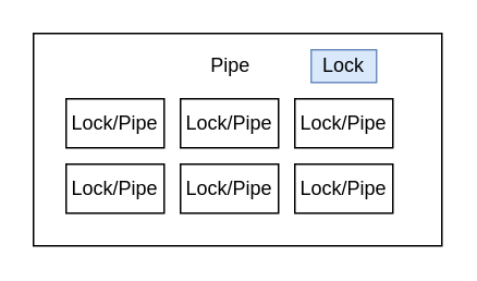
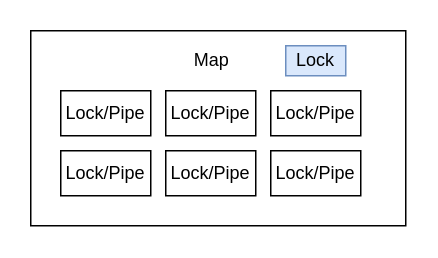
  <mxCell id="0" />
  <mxCell id="1" parent="0" />
  <mxCell id="2" value="" style="rounded=0;whiteSpace=wrap;html=1;" vertex="1" parent="1"><mxGeometry x="20" y="20" width="250" height="130" as="geometry" /></mxCell>
- <mxCell id="3" value="Pipe&amp;nbsp;" style="text;html=1;strokeColor=none;fillColor=none;align=center;verticalAlign=middle;whiteSpace=wrap;rounded=0;" vertex="1" parent="1"><mxGeometry x="110" y="30" width="65" height="20" as="geometry" /></mxCell>
+ <mxCell id="3" value="Map&amp;nbsp;" style="text;html=1;strokeColor=none;fillColor=none;align=center;verticalAlign=middle;whiteSpace=wrap;rounded=0;" vertex="1" parent="1"><mxGeometry x="110" y="30" width="65" height="20" as="geometry" /></mxCell>
  <mxCell id="4" value="Lock/Pipe" style="rounded=0;whiteSpace=wrap;html=1;" vertex="1" parent="1"><mxGeometry x="40" y="60" width="60" height="30" as="geometry" /></mxCell>
  <mxCell id="5" value="Lock/Pipe" style="rounded=0;whiteSpace=wrap;html=1;" vertex="1" parent="1"><mxGeometry x="110" y="60" width="60" height="30" as="geometry" /></mxCell>
  <mxCell id="6" value="Lock/Pipe" style="rounded=0;whiteSpace=wrap;html=1;" vertex="1" parent="1"><mxGeometry x="180" y="60" width="60" height="30" as="geometry" /></mxCell>
  <mxCell id="7" value="Lock/Pipe" style="rounded=0;whiteSpace=wrap;html=1;" vertex="1" parent="1"><mxGeometry x="40" y="100" width="60" height="30" as="geometry" /></mxCell>
  <mxCell id="8" value="Lock/Pipe" style="rounded=0;whiteSpace=wrap;html=1;" vertex="1" parent="1"><mxGeometry x="110" y="100" width="60" height="30" as="geometry" /></mxCell>
  <mxCell id="9" value="Lock/Pipe" style="rounded=0;whiteSpace=wrap;html=1;" vertex="1" parent="1"><mxGeometry x="180" y="100" width="60" height="30" as="geometry" /></mxCell>
  <mxCell id="10" value="Lock" style="text;html=1;strokeColor=#6c8ebf;fillColor=#dae8fc;align=center;verticalAlign=middle;whiteSpace=wrap;rounded=0;" vertex="1" parent="1"><mxGeometry x="190" y="30" width="40" height="20" as="geometry" /></mxCell>
